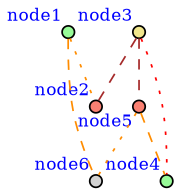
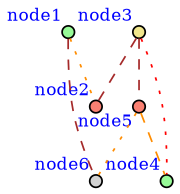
  graph {
    splines=true
    node [fillcolor=palegreen fontcolor=blue fontsize=10 nlp="-9.0,9.0" shape=point style=filled]
    edge [color=darkorange style=dashed]
    node1 [width=0.1 xlabel=node1]
    node2 [fillcolor=salmon width=0.1 xlabel=node2]
    node6 [fillcolor=lightgrey width=0.1 xlabel=node6]
    node3 [fillcolor=khaki width=0.1 xlabel=node3]
    node4 [width=0.1 xlabel=node4]
    node5 [fillcolor=salmon width=0.1 xlabel=node5]
    node1 -- node2 [style=dotted]
-   node1 -- node6
+   node1 -- node6 [color=brown]
    node3 -- node2 [color=brown]
    node3 -- node4 [color=red style=dotted]
    node3 -- node5 [color=brown]
    node5 -- node6 [style=dotted]
    node5 -- node4
  }
